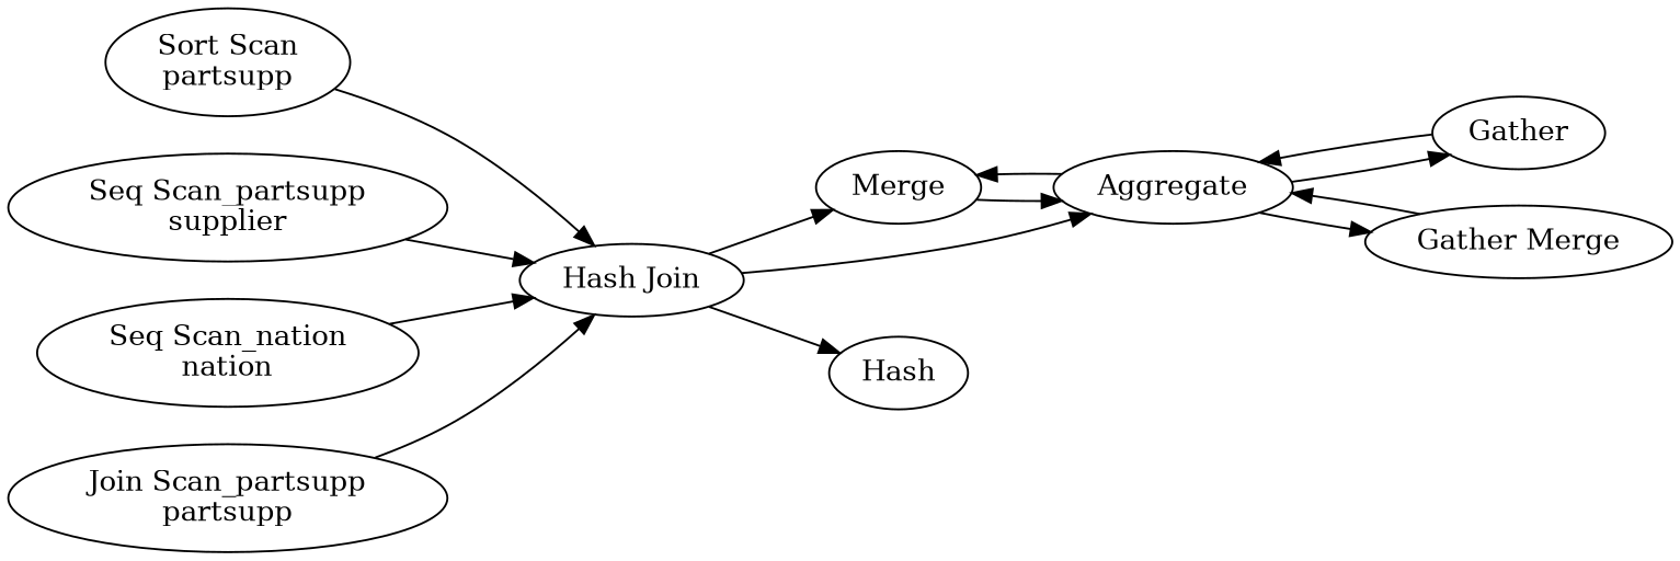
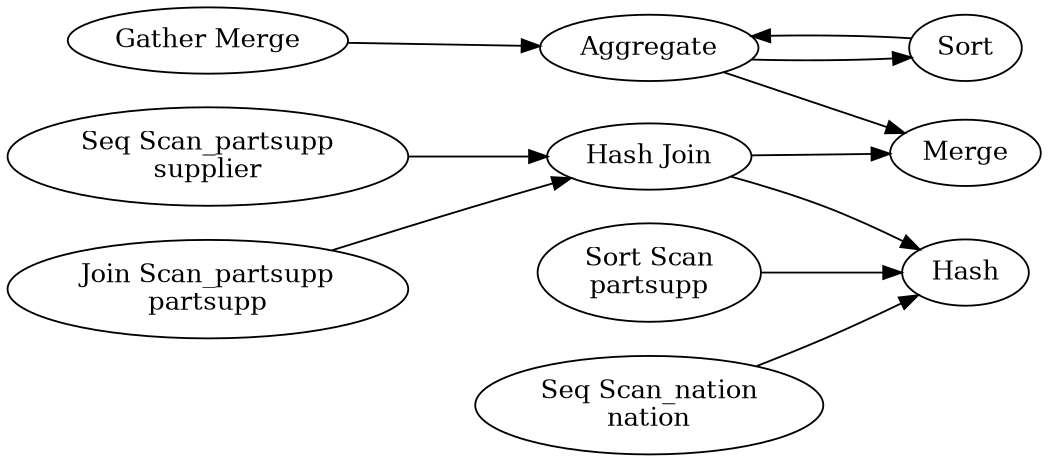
  digraph {
    rankdir=LR
    n1 [label=Merge]
    n2 [label=Aggregate]
-   n3 [label=Gather]
+   n3 [label=Sort]
    n4 [label="Gather Merge\n"]
    n5 [label="Hash Join\n"]
    n6 [label=Hash]
    n7 [label="Sort Scan\npartsupp"]
    n8 [label="Seq Scan_partsupp\nsupplier"]
    n9 [label="Seq Scan_nation\nnation"]
    n10 [label="Join Scan_partsupp\npartsupp"]
-   n1 -> n2
    n2 -> n1
    n2 -> n3
-   n2 -> n4
    n3 -> n2
    n4 -> n2
    n5 -> n1
-   n5 -> n2
    n5 -> n6
-   n7 -> n5
+   n7 -> n6
    n8 -> n5
-   n9 -> n5
+   n9 -> n6
    n10 -> n5
  }
